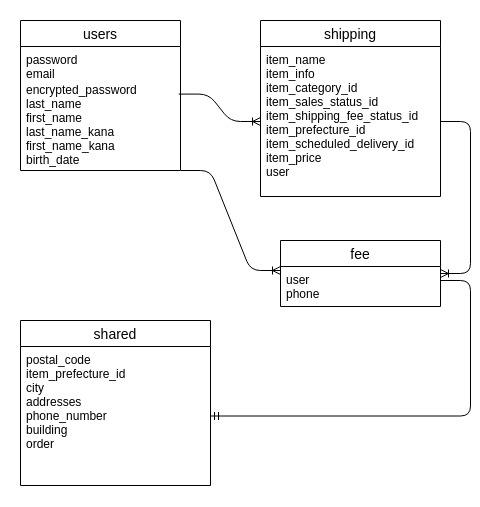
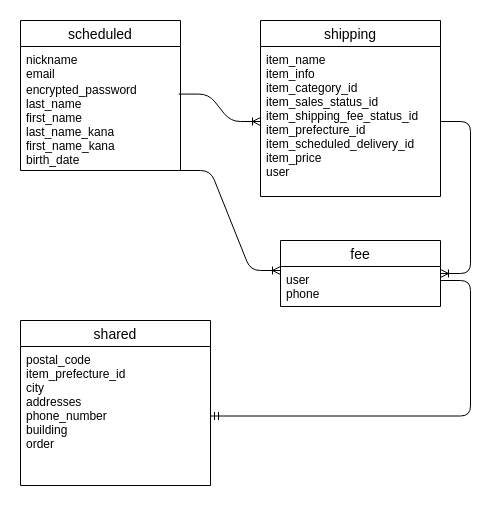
  <mxCell id="0" />
  <mxCell id="1" parent="0" />
- <mxCell id="2" value="users" style="swimlane;fontStyle=0;childLayout=stackLayout;horizontal=1;startSize=26;horizontalStack=0;resizeParent=1;resizeParentMax=0;resizeLast=0;collapsible=1;marginBottom=0;align=center;fontSize=14;" vertex="1" parent="1"><mxGeometry x="20" y="20" width="160" height="150" as="geometry" /></mxCell>
- <mxCell id="3" value="password&#10;email&#10;" style="text;strokeColor=none;fillColor=none;spacingLeft=4;spacingRight=4;overflow=hidden;rotatable=0;points=[[0,0.5],[1,0.5]];portConstraint=eastwest;fontSize=12;" vertex="1" parent="2"><mxGeometry y="26" width="160" height="30" as="geometry" /></mxCell>
+ <mxCell id="2" value="scheduled" style="swimlane;fontStyle=0;childLayout=stackLayout;horizontal=1;startSize=26;horizontalStack=0;resizeParent=1;resizeParentMax=0;resizeLast=0;collapsible=1;marginBottom=0;align=center;fontSize=14;" vertex="1" parent="1"><mxGeometry x="20" y="20" width="160" height="150" as="geometry" /></mxCell>
+ <mxCell id="3" value="nickname&#10;email&#10;" style="text;strokeColor=none;fillColor=none;spacingLeft=4;spacingRight=4;overflow=hidden;rotatable=0;points=[[0,0.5],[1,0.5]];portConstraint=eastwest;fontSize=12;" vertex="1" parent="2"><mxGeometry y="26" width="160" height="30" as="geometry" /></mxCell>
  <mxCell id="4" value="encrypted_password&#10;last_name&#10;first_name&#10;last_name_kana&#10;first_name_kana&#10;birth_date&#10;" style="text;strokeColor=none;fillColor=none;spacingLeft=4;spacingRight=4;overflow=hidden;rotatable=0;points=[[0,0.5],[1,0.5]];portConstraint=eastwest;fontSize=12;" vertex="1" parent="2"><mxGeometry y="56" width="160" height="94" as="geometry" /></mxCell>
  <mxCell id="5" value="shipping" style="swimlane;fontStyle=0;childLayout=stackLayout;horizontal=1;startSize=26;horizontalStack=0;resizeParent=1;resizeParentMax=0;resizeLast=0;collapsible=1;marginBottom=0;align=center;fontSize=14;" vertex="1" parent="1"><mxGeometry x="260" y="20" width="180" height="176" as="geometry" /></mxCell>
  <mxCell id="6" value="item_name&#10;item_info&#10;item_category_id&#10;item_sales_status_id&#10;item_shipping_fee_status_id&#10;item_prefecture_id&#10;item_scheduled_delivery_id&#10;item_price&#10;user" style="text;strokeColor=none;fillColor=none;spacingLeft=4;spacingRight=4;overflow=hidden;rotatable=0;points=[[0,0.5],[1,0.5]];portConstraint=eastwest;fontSize=12;" vertex="1" parent="5"><mxGeometry y="26" width="180" height="150" as="geometry" /></mxCell>
  <mxCell id="7" value="fee" style="swimlane;fontStyle=0;childLayout=stackLayout;horizontal=1;startSize=26;horizontalStack=0;resizeParent=1;resizeParentMax=0;resizeLast=0;collapsible=1;marginBottom=0;align=center;fontSize=14;" vertex="1" parent="1"><mxGeometry x="280" y="240" width="160" height="66" as="geometry" /></mxCell>
  <mxCell id="8" value="user&#10;phone" style="text;strokeColor=none;fillColor=none;spacingLeft=4;spacingRight=4;overflow=hidden;rotatable=0;points=[[0,0.5],[1,0.5]];portConstraint=eastwest;fontSize=12;" vertex="1" parent="7"><mxGeometry y="26" width="160" height="40" as="geometry" /></mxCell>
  <mxCell id="9" value="" style="edgeStyle=entityRelationEdgeStyle;fontSize=12;html=1;endArrow=ERoneToMany;" edge="1" parent="1"><mxGeometry width="100" height="100" relative="1" as="geometry"><mxPoint x="180" y="170" as="sourcePoint" /><mxPoint x="280" y="270" as="targetPoint" /></mxGeometry></mxCell>
  <mxCell id="10" value="shared" style="swimlane;fontStyle=0;childLayout=stackLayout;horizontal=1;startSize=26;horizontalStack=0;resizeParent=1;resizeParentMax=0;resizeLast=0;collapsible=1;marginBottom=0;align=center;fontSize=14;" vertex="1" parent="1"><mxGeometry x="20" y="320" width="190" height="165" as="geometry" /></mxCell>
  <mxCell id="11" value="postal_code&#10;item_prefecture_id&#10;city&#10;addresses&#10;phone_number&#10;building&#10;order" style="text;strokeColor=none;fillColor=none;spacingLeft=4;spacingRight=4;overflow=hidden;rotatable=0;points=[[0,0.5],[1,0.5]];portConstraint=eastwest;fontSize=12;" vertex="1" parent="10"><mxGeometry y="26" width="190" height="139" as="geometry" /></mxCell>
  <mxCell id="12" value="" style="edgeStyle=entityRelationEdgeStyle;fontSize=12;html=1;endArrow=ERoneToMany;exitX=0.989;exitY=0.187;exitDx=0;exitDy=0;exitPerimeter=0;" edge="1" parent="1" source="4" target="6"><mxGeometry width="100" height="100" relative="1" as="geometry"><mxPoint x="290" y="320" as="sourcePoint" /><mxPoint x="390" y="220" as="targetPoint" /></mxGeometry></mxCell>
  <mxCell id="13" value="" style="edgeStyle=entityRelationEdgeStyle;fontSize=12;html=1;endArrow=ERmandOne;entryX=1;entryY=0.5;entryDx=0;entryDy=0;" edge="1" parent="1" target="11"><mxGeometry width="100" height="100" relative="1" as="geometry"><mxPoint x="440" y="280" as="sourcePoint" /><mxPoint x="300" y="370" as="targetPoint" /></mxGeometry></mxCell>
  <mxCell id="14" value="" style="edgeStyle=entityRelationEdgeStyle;fontSize=12;html=1;endArrow=ERoneToMany;" edge="1" parent="1" source="6" target="7"><mxGeometry width="100" height="100" relative="1" as="geometry"><mxPoint x="380" y="243.36" as="sourcePoint" /><mxPoint x="490" y="263.36" as="targetPoint" /></mxGeometry></mxCell>
